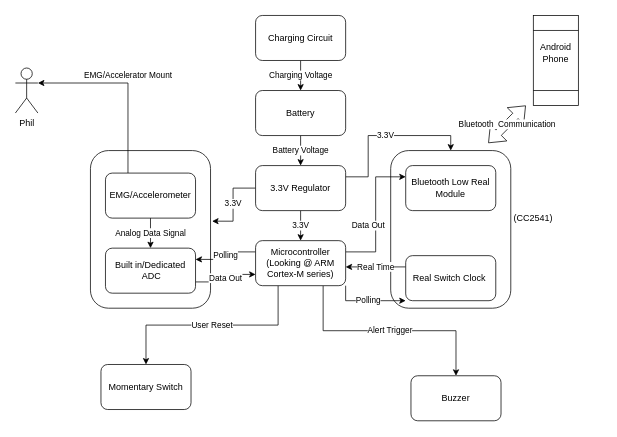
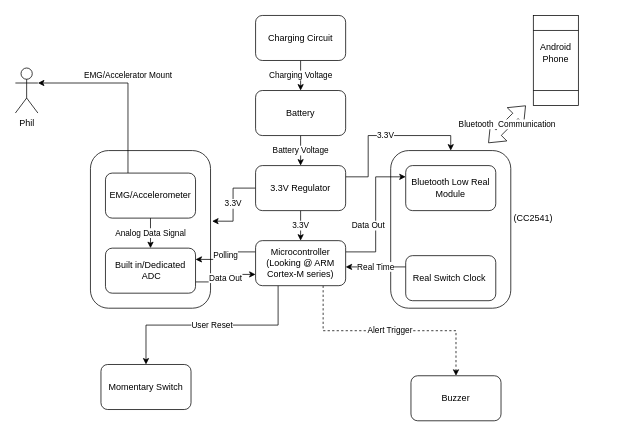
  <mxCell id="0" />
  <mxCell id="1" parent="0" />
  <mxCell id="2" value="" style="rounded=1;whiteSpace=wrap;html=1;" parent="1" vertex="1"><mxGeometry x="120" y="200" width="160" height="210" as="geometry" /></mxCell>
  <mxCell id="3" value="" style="rounded=1;whiteSpace=wrap;html=1;" parent="1" vertex="1"><mxGeometry x="520" y="200" width="160" height="210" as="geometry" /></mxCell>
  <mxCell id="4" value="Battery Voltage" style="edgeStyle=orthogonalEdgeStyle;rounded=0;orthogonalLoop=1;jettySize=auto;html=1;exitX=0.5;exitY=1;exitDx=0;exitDy=0;entryX=0.5;entryY=0;entryDx=0;entryDy=0;" parent="1" source="5" target="14" edge="1"><mxGeometry relative="1" as="geometry" /></mxCell>
  <mxCell id="5" value="Battery" style="rounded=1;whiteSpace=wrap;html=1;" parent="1" vertex="1"><mxGeometry x="340" y="120" width="120" height="60" as="geometry" /></mxCell>
  <mxCell id="6" value="Data Out" style="edgeStyle=orthogonalEdgeStyle;rounded=0;orthogonalLoop=1;jettySize=auto;html=1;exitX=1;exitY=0.75;exitDx=0;exitDy=0;entryX=0;entryY=0.75;entryDx=0;entryDy=0;" parent="1" source="7" target="26" edge="1"><mxGeometry relative="1" as="geometry" /></mxCell>
  <mxCell id="7" value="Built in/Dedicated&lt;br&gt;&amp;nbsp;ADC" style="rounded=1;whiteSpace=wrap;html=1;" parent="1" vertex="1"><mxGeometry x="140" y="330" width="120" height="60" as="geometry" /></mxCell>
  <mxCell id="8" value="Analog Data Signal" style="edgeStyle=orthogonalEdgeStyle;rounded=0;orthogonalLoop=1;jettySize=auto;html=1;exitX=0.5;exitY=1;exitDx=0;exitDy=0;entryX=0.5;entryY=0;entryDx=0;entryDy=0;" parent="1" source="10" target="7" edge="1"><mxGeometry relative="1" as="geometry" /></mxCell>
  <mxCell id="9" value="EMG/Accelerator Mount" style="edgeStyle=orthogonalEdgeStyle;rounded=0;orthogonalLoop=1;jettySize=auto;html=1;exitX=0.25;exitY=0;exitDx=0;exitDy=0;entryX=1;entryY=0.333;entryDx=0;entryDy=0;entryPerimeter=0;" parent="1" source="10" target="27" edge="1"><mxGeometry y="10" relative="1" as="geometry"><mxPoint y="-20" as="offset" /></mxGeometry></mxCell>
  <mxCell id="10" value="EMG/Accelerometer" style="rounded=1;whiteSpace=wrap;html=1;" parent="1" vertex="1"><mxGeometry x="140" y="230" width="120" height="60" as="geometry" /></mxCell>
  <mxCell id="11" value="3.3V" style="edgeStyle=orthogonalEdgeStyle;rounded=0;orthogonalLoop=1;jettySize=auto;html=1;exitX=0.5;exitY=1;exitDx=0;exitDy=0;entryX=0.5;entryY=0;entryDx=0;entryDy=0;" parent="1" source="14" target="26" edge="1"><mxGeometry relative="1" as="geometry" /></mxCell>
  <mxCell id="12" value="3.3V" style="edgeStyle=orthogonalEdgeStyle;rounded=0;orthogonalLoop=1;jettySize=auto;html=1;exitX=0;exitY=0.5;exitDx=0;exitDy=0;entryX=1.013;entryY=0.448;entryDx=0;entryDy=0;entryPerimeter=0;" parent="1" source="14" target="2" edge="1"><mxGeometry relative="1" as="geometry" /></mxCell>
  <mxCell id="13" value="3.3V" style="edgeStyle=orthogonalEdgeStyle;rounded=0;orthogonalLoop=1;jettySize=auto;html=1;exitX=1;exitY=0.25;exitDx=0;exitDy=0;entryX=0.5;entryY=0;entryDx=0;entryDy=0;" parent="1" source="14" target="3" edge="1"><mxGeometry relative="1" as="geometry" /></mxCell>
  <mxCell id="14" value="3.3V Regulator" style="rounded=1;whiteSpace=wrap;html=1;" parent="1" vertex="1"><mxGeometry x="340" y="220" width="120" height="60" as="geometry" /></mxCell>
  <mxCell id="15" value="Bluetooth Low Real Module" style="rounded=1;whiteSpace=wrap;html=1;" parent="1" vertex="1"><mxGeometry x="540" y="220" width="120" height="60" as="geometry" /></mxCell>
  <mxCell id="16" value="Real Time" style="edgeStyle=orthogonalEdgeStyle;rounded=0;orthogonalLoop=1;jettySize=auto;html=1;exitX=0;exitY=0.25;exitDx=0;exitDy=0;" parent="1" source="17" edge="1"><mxGeometry relative="1" as="geometry"><mxPoint x="460" y="355" as="targetPoint" /><Array as="points"><mxPoint x="460" y="355" /></Array></mxGeometry></mxCell>
  <mxCell id="17" value="Real Switch Clock&amp;nbsp;" style="rounded=1;whiteSpace=wrap;html=1;" parent="1" vertex="1"><mxGeometry x="540" y="340" width="120" height="60" as="geometry" /></mxCell>
  <mxCell id="18" value="Charging Voltage" style="edgeStyle=orthogonalEdgeStyle;rounded=0;orthogonalLoop=1;jettySize=auto;html=1;exitX=0.5;exitY=1;exitDx=0;exitDy=0;entryX=0.5;entryY=0;entryDx=0;entryDy=0;" parent="1" source="19" target="5" edge="1"><mxGeometry relative="1" as="geometry" /></mxCell>
  <mxCell id="19" value="Charging Circuit" style="rounded=1;whiteSpace=wrap;html=1;" parent="1" vertex="1"><mxGeometry x="340" y="20" width="120" height="60" as="geometry" /></mxCell>
  <mxCell id="20" value="" style="endArrow=classic;html=1;" parent="1" source="2" edge="1"><mxGeometry width="50" height="50" relative="1" as="geometry"><mxPoint x="230" y="260" as="sourcePoint" /><mxPoint x="280" y="210" as="targetPoint" /></mxGeometry></mxCell>
  <mxCell id="21" value="Polling" style="edgeStyle=orthogonalEdgeStyle;rounded=0;orthogonalLoop=1;jettySize=auto;html=1;exitX=0;exitY=0.25;exitDx=0;exitDy=0;entryX=1;entryY=0.25;entryDx=0;entryDy=0;" parent="1" source="26" target="7" edge="1"><mxGeometry relative="1" as="geometry" /></mxCell>
  <mxCell id="22" value="Data Out" style="edgeStyle=orthogonalEdgeStyle;rounded=0;orthogonalLoop=1;jettySize=auto;html=1;exitX=1;exitY=0.25;exitDx=0;exitDy=0;entryX=0;entryY=0.25;entryDx=0;entryDy=0;" parent="1" source="26" target="15" edge="1"><mxGeometry x="-0.167" y="10" relative="1" as="geometry"><mxPoint as="offset" /></mxGeometry></mxCell>
- <mxCell id="23" value="Polling" style="edgeStyle=orthogonalEdgeStyle;rounded=0;orthogonalLoop=1;jettySize=auto;html=1;exitX=1;exitY=1;exitDx=0;exitDy=0;entryX=0;entryY=1;entryDx=0;entryDy=0;" parent="1" source="26" target="17" edge="1"><mxGeometry relative="1" as="geometry"><Array as="points"><mxPoint x="460" y="400" /></Array></mxGeometry></mxCell>
- <mxCell id="24" value="Alert Trigger" style="edgeStyle=orthogonalEdgeStyle;rounded=0;orthogonalLoop=1;jettySize=auto;html=1;exitX=0.75;exitY=1;exitDx=0;exitDy=0;entryX=0.5;entryY=0;entryDx=0;entryDy=0;" edge="1" parent="1" source="26" target="32"><mxGeometry relative="1" as="geometry" /></mxCell>
+ <mxCell id="24" value="Alert Trigger" style="edgeStyle=orthogonalEdgeStyle;rounded=0;orthogonalLoop=1;jettySize=auto;html=1;exitX=0.75;exitY=1;exitDx=0;exitDy=0;entryX=0.5;entryY=0;entryDx=0;entryDy=0;dashed=1;" edge="1" parent="1" source="26" target="32"><mxGeometry relative="1" as="geometry" /></mxCell>
  <mxCell id="25" value="User Reset" style="edgeStyle=orthogonalEdgeStyle;rounded=0;orthogonalLoop=1;jettySize=auto;html=1;exitX=0.25;exitY=1;exitDx=0;exitDy=0;entryX=0.5;entryY=0;entryDx=0;entryDy=0;" edge="1" parent="1" source="26" target="33"><mxGeometry relative="1" as="geometry" /></mxCell>
  <mxCell id="26" value="Microcontroller&lt;br&gt;(Looking @ ARM Cortex-M series)" style="rounded=1;whiteSpace=wrap;html=1;" parent="1" vertex="1"><mxGeometry x="340" y="320" width="120" height="60" as="geometry" /></mxCell>
  <mxCell id="27" value="Phil" style="shape=umlActor;verticalLabelPosition=bottom;verticalAlign=top;html=1;outlineConnect=0;" parent="1" vertex="1"><mxGeometry x="20" y="90" width="30" height="60" as="geometry" /></mxCell>
  <mxCell id="28" value="" style="shape=process;whiteSpace=wrap;html=1;backgroundOutline=1;rotation=90;size=0.167;" parent="1" vertex="1"><mxGeometry x="680" y="50" width="120" height="60" as="geometry" /></mxCell>
  <mxCell id="29" value="Android Phone" style="text;html=1;strokeColor=none;fillColor=none;align=center;verticalAlign=middle;whiteSpace=wrap;rounded=0;" parent="1" vertex="1"><mxGeometry x="720" y="60" width="40" height="20" as="geometry" /></mxCell>
  <mxCell id="30" value="Bluetooth&amp;nbsp; Communication" style="shape=flexArrow;endArrow=classic;startArrow=classic;html=1;" parent="1" edge="1"><mxGeometry width="50" height="50" relative="1" as="geometry"><mxPoint x="650" y="190" as="sourcePoint" /><mxPoint x="700" y="140" as="targetPoint" /></mxGeometry></mxCell>
  <mxCell id="31" value="(CC2541)" style="text;html=1;strokeColor=none;fillColor=none;align=center;verticalAlign=middle;whiteSpace=wrap;rounded=0;" parent="1" vertex="1"><mxGeometry x="690" y="280" width="40" height="20" as="geometry" /></mxCell>
  <mxCell id="32" value="Buzzer" style="rounded=1;whiteSpace=wrap;html=1;" vertex="1" parent="1"><mxGeometry x="547" y="500" width="120" height="60" as="geometry" /></mxCell>
  <mxCell id="33" value="Momentary Switch" style="rounded=1;whiteSpace=wrap;html=1;" vertex="1" parent="1"><mxGeometry x="134" y="485" width="120" height="60" as="geometry" /></mxCell>
